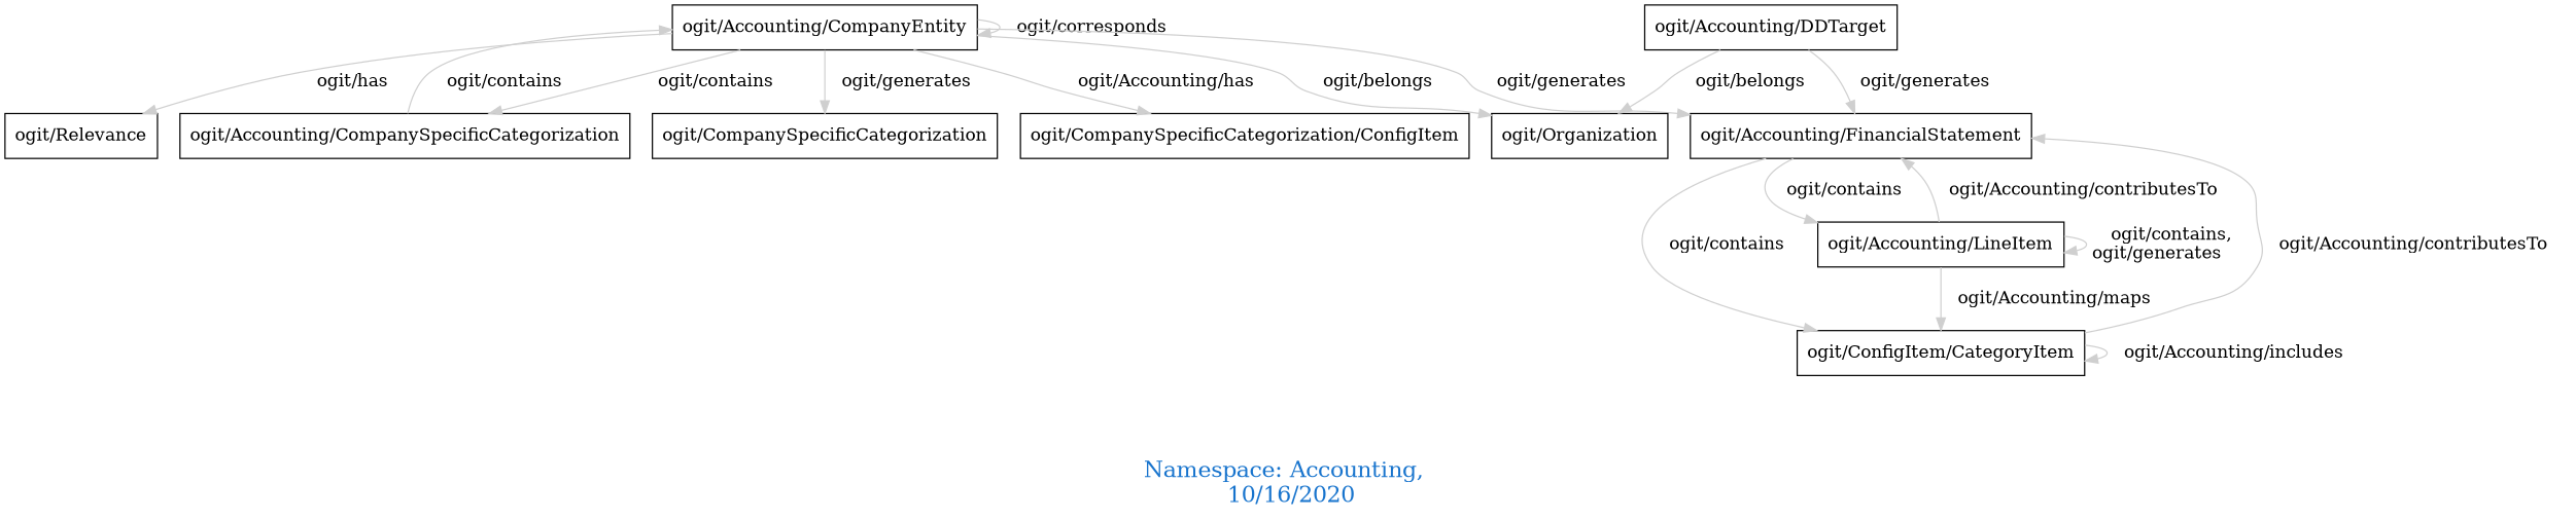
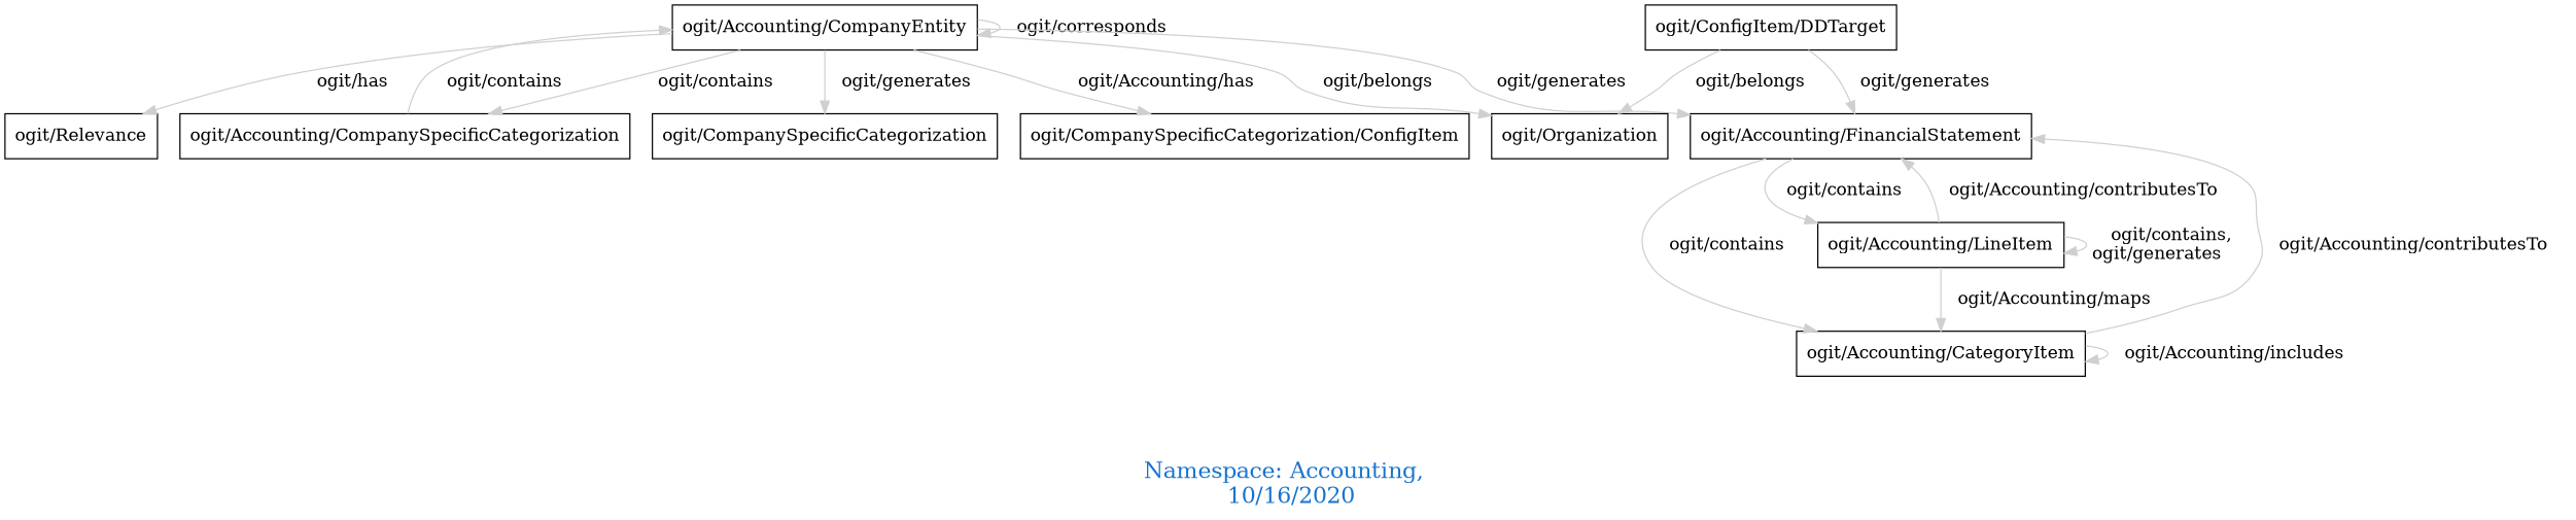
  digraph {
    fontcolor=dodgerblue3
    fontsize=18
    label="\n\n\nNamespace: Accounting, \n 10/16/2020"
    rankdir=TB
    node [shape=polygon]
    edge [color=gray81]
    "ogit/Accounting/CompanyEntity"
    "ogit/Accounting/CompanySpecificCategorization"
    "ogit/Accounting/FinancialStatement"
    n4 [label="ogit/CompanySpecificCategorization"]
    "ogit/Organization"
    n6 [label="ogit/CompanySpecificCategorization/ConfigItem"]
    "ogit/Relevance"
    "ogit/Accounting/LineItem"
-   "ogit/Accounting/CategoryItem" [label="ogit/ConfigItem/CategoryItem"]
-   "ogit/Accounting/DDTarget"
+   "ogit/Accounting/CategoryItem"
+   "ogit/Accounting/DDTarget" [label="ogit/ConfigItem/DDTarget"]
    "ogit/Accounting/CompanyEntity" -> "ogit/Accounting/CompanyEntity" [label="   ogit/corresponds    "]
    "ogit/Accounting/CompanyEntity" -> "ogit/Accounting/CompanySpecificCategorization" [label="   ogit/contains    "]
    "ogit/Accounting/CompanyEntity" -> "ogit/Accounting/FinancialStatement" [label="   ogit/generates    "]
    "ogit/Accounting/CompanyEntity" -> n4 [label="   ogit/generates    "]
    "ogit/Accounting/CompanyEntity" -> "ogit/Organization" [label="   ogit/belongs    "]
    "ogit/Accounting/CompanyEntity" -> n6 [label="   ogit/Accounting/has    "]
    "ogit/Accounting/CompanyEntity" -> "ogit/Relevance" [label="   ogit/has    "]
    "ogit/Accounting/CompanySpecificCategorization" -> "ogit/Accounting/CompanyEntity" [label="   ogit/contains    "]
    "ogit/Accounting/FinancialStatement" -> "ogit/Accounting/LineItem" [label="   ogit/contains    "]
    "ogit/Accounting/FinancialStatement" -> "ogit/Accounting/CategoryItem" [label="   ogit/contains    "]
    "ogit/Accounting/LineItem" -> "ogit/Accounting/FinancialStatement" [label="   ogit/Accounting/contributesTo    "]
    "ogit/Accounting/LineItem" -> "ogit/Accounting/LineItem" [label="   ogit/contains, \n ogit/generates    "]
    "ogit/Accounting/LineItem" -> "ogit/Accounting/CategoryItem" [label="   ogit/Accounting/maps    "]
    "ogit/Accounting/CategoryItem" -> "ogit/Accounting/FinancialStatement" [label="   ogit/Accounting/contributesTo    "]
    "ogit/Accounting/CategoryItem" -> "ogit/Accounting/CategoryItem" [label="   ogit/Accounting/includes    "]
    "ogit/Accounting/DDTarget" -> "ogit/Accounting/FinancialStatement" [label="   ogit/generates    "]
    "ogit/Accounting/DDTarget" -> "ogit/Organization" [label="   ogit/belongs    "]
  }
